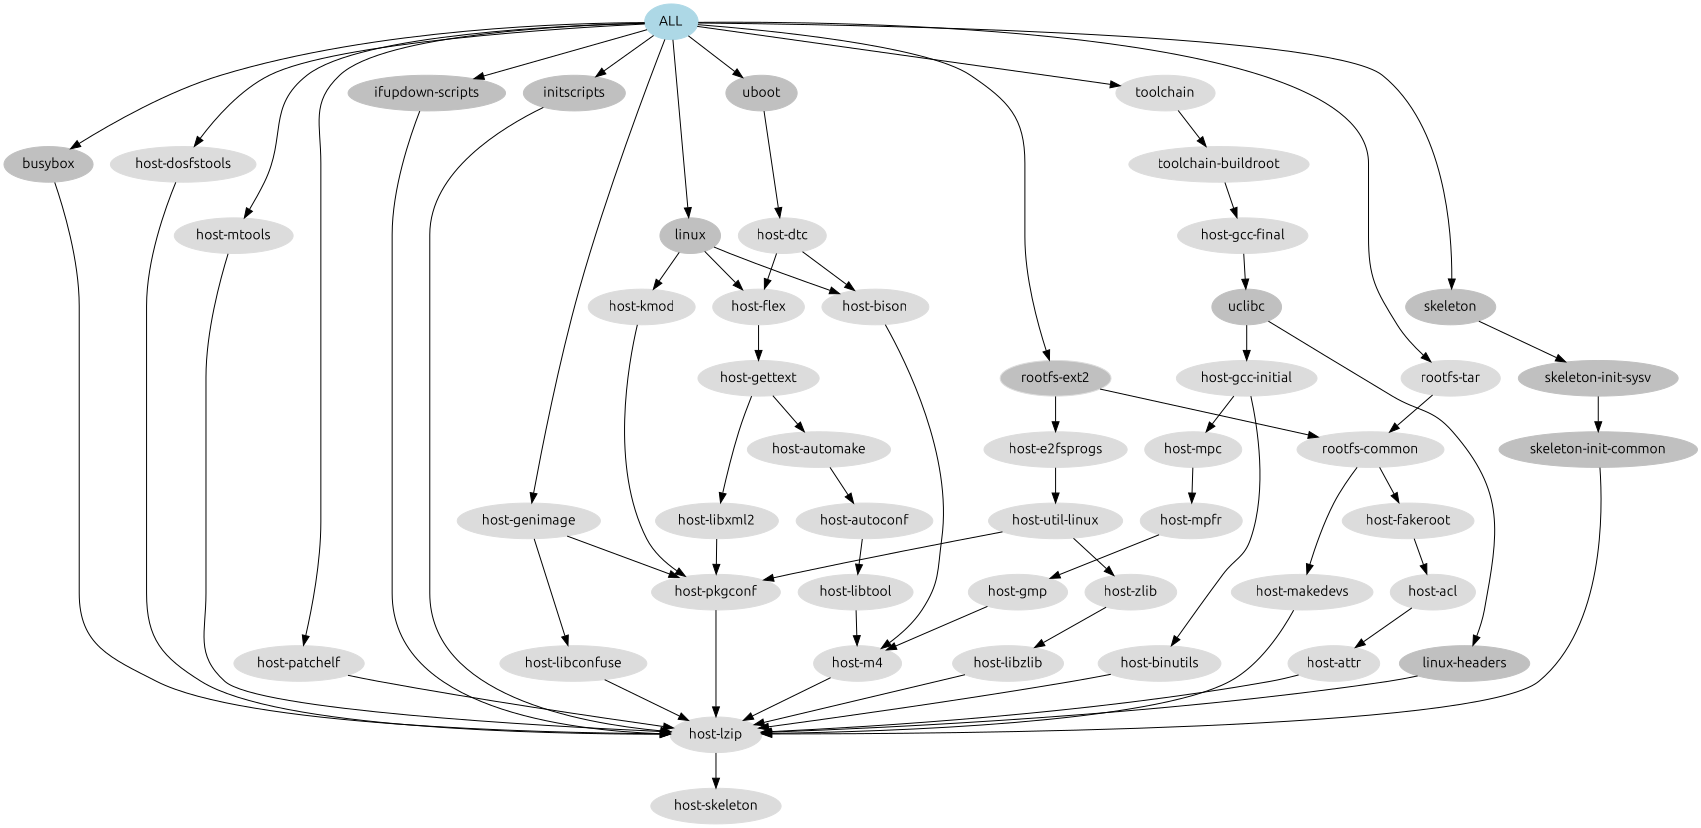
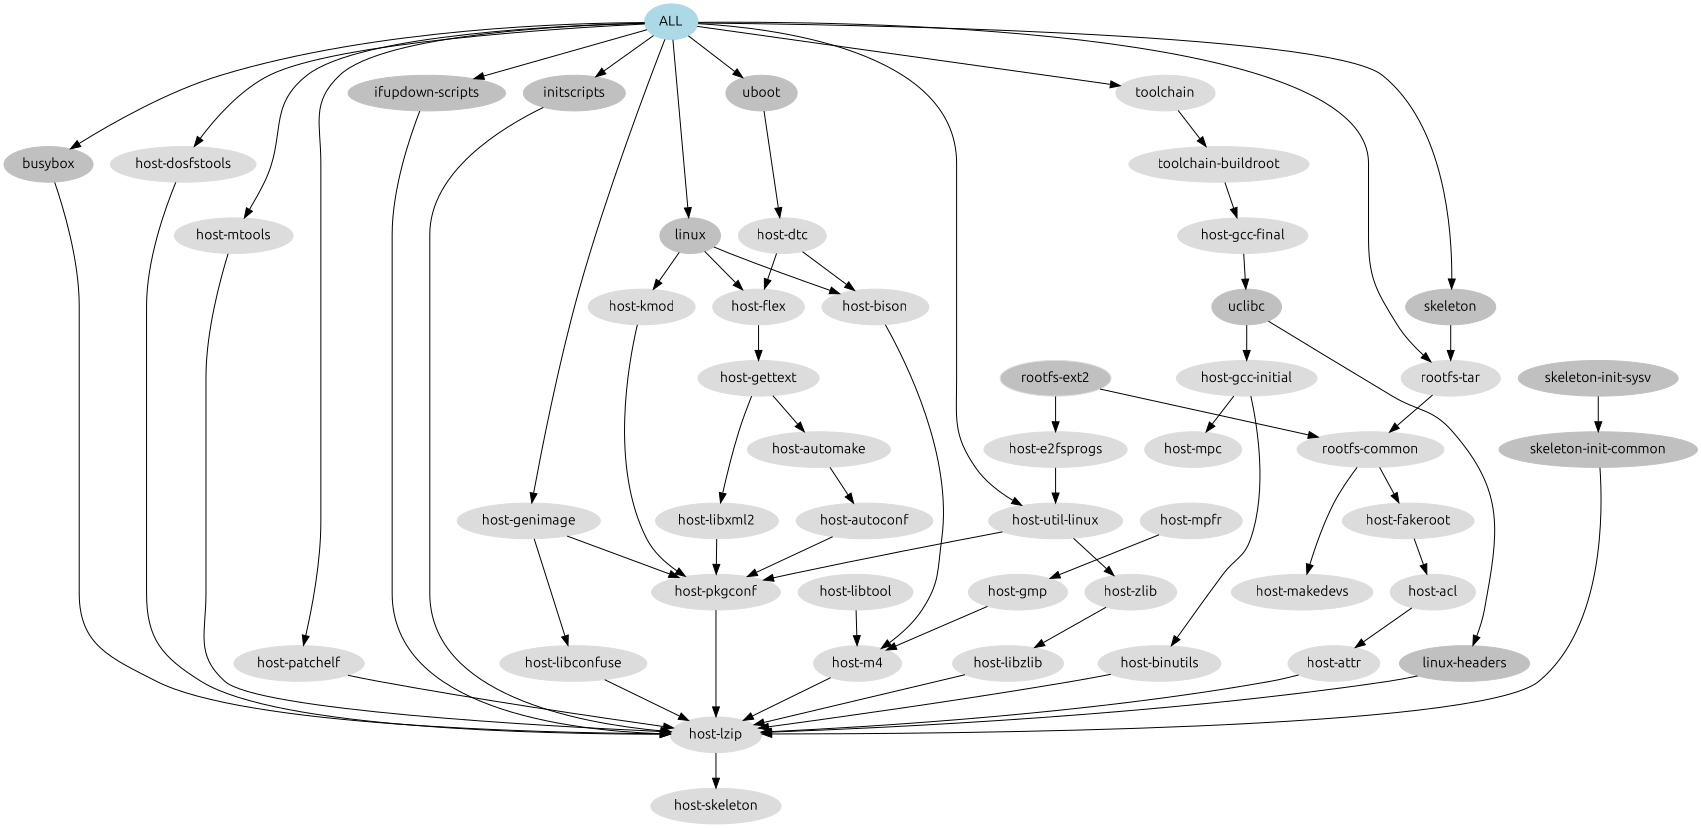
  digraph {
    fontname=Ubuntu
    node [color=gainsboro fontname=Ubuntu style=filled]
    edge [dir=forward fontname=Ubuntu]
    n1 [color=lightblue label=ALL]
    n2 [color=grey label=busybox]
    n3 [label="host-dosfstools"]
    n4 [label="host-genimage"]
    n5 [label="host-mtools"]
    n6 [label="host-patchelf"]
    n7 [color=grey label="ifupdown-scripts"]
    n8 [color=grey label=initscripts]
    n9 [color=grey label=linux]
    n10 [color=grey label=skeleton]
    n11 [label=toolchain]
    n12 [color=grey label=uboot]
    n13 [fillcolor=grey label="rootfs-ext2"]
    n14 [label="rootfs-tar"]
    n15 [label="host-lzip"]
    n16 [label="host-libconfuse"]
    n17 [label="host-pkgconf"]
    n18 [label="host-bison"]
    n19 [label="host-flex"]
    n20 [label="host-kmod"]
    n21 [color=grey label="skeleton-init-sysv"]
    n22 [label="toolchain-buildroot"]
    n23 [label="host-dtc"]
    n24 [label="host-e2fsprogs"]
    n25 [label="rootfs-common"]
    n26 [label="host-skeleton"]
    n27 [label="host-m4"]
    n28 [label="host-gettext"]
    n29 [label="host-automake"]
    n30 [label="host-libxml2"]
    n31 [label="host-autoconf"]
    n32 [label="host-libtool"]
    n33 [color=grey label="skeleton-init-common"]
    n34 [label="host-gcc-final"]
    n35 [color=grey label=uclibc]
    n36 [label="host-gcc-initial"]
    n37 [color=grey label="linux-headers"]
    n38 [label="host-binutils"]
    n39 [label="host-mpc"]
    n40 [label="host-mpfr"]
    n41 [label="host-gmp"]
    n42 [label="host-util-linux"]
    n43 [label="host-fakeroot"]
    n44 [label="host-makedevs"]
    n45 [label="host-zlib"]
    n46 [label="host-libzlib"]
    n47 [label="host-acl"]
    n48 [label="host-attr"]
    n1 -> n2
    n1 -> n3
    n1 -> n4
    n1 -> n5
    n1 -> n6
    n1 -> n7
    n1 -> n8
    n1 -> n9
    n1 -> n10
    n1 -> n11
    n1 -> n12
-   n1 -> n13
+   n1 -> n42
    n1 -> n14
    n2 -> n15
    n3 -> n15
    n4 -> n16
    n4 -> n17
    n5 -> n15
    n6 -> n15
    n7 -> n15
    n8 -> n15
    n9 -> n18
    n9 -> n19
    n9 -> n20
-   n10 -> n21
+   n10 -> n14
    n11 -> n22
    n12 -> n23
    n13 -> n24
    n13 -> n25
    n14 -> n25
    n15 -> n26
    n16 -> n15
    n17 -> n15
    n18 -> n27
    n19 -> n28
    n20 -> n17
    n21 -> n33
    n22 -> n34
    n23 -> n18
    n23 -> n19
    n24 -> n42
    n25 -> n43
    n25 -> n44
    n27 -> n15
    n28 -> n29
    n28 -> n30
    n29 -> n31
    n30 -> n17
-   n31 -> n32
+   n31 -> n17
    n32 -> n27
    n33 -> n15
    n34 -> n35
    n35 -> n36
    n35 -> n37
    n36 -> n38
    n36 -> n39
    n37 -> n15
    n38 -> n15
-   n39 -> n40
    n40 -> n41
    n41 -> n27
    n42 -> n17
    n42 -> n45
    n43 -> n47
-   n44 -> n15
    n45 -> n46
    n46 -> n15
    n47 -> n48
    n48 -> n15
  }
